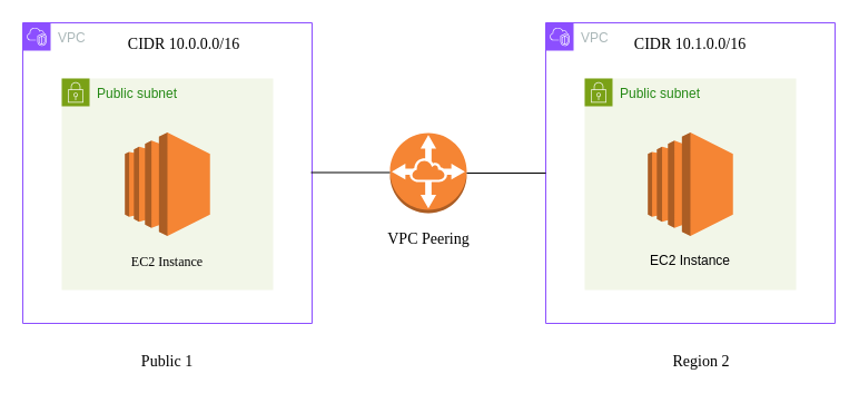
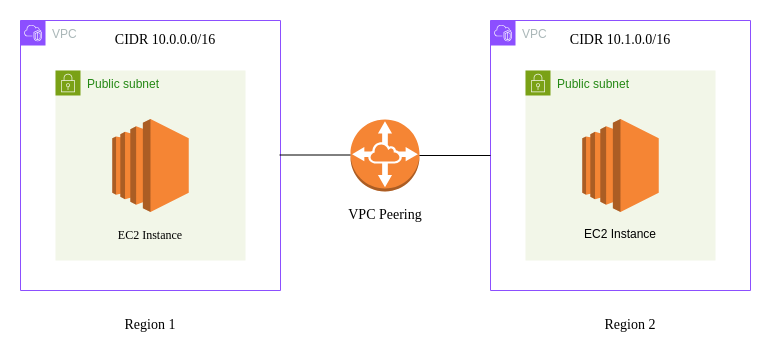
  <mxCell id="0" />
  <mxCell id="1" parent="0" />
  <mxCell id="2" value="VPC" style="points=[[0,0],[0.25,0],[0.5,0],[0.75,0],[1,0],[1,0.25],[1,0.5],[1,0.75],[1,1],[0.75,1],[0.5,1],[0.25,1],[0,1],[0,0.75],[0,0.5],[0,0.25]];outlineConnect=0;gradientColor=none;html=1;whiteSpace=wrap;fontSize=12;fontStyle=0;container=1;pointerEvents=0;collapsible=0;recursiveResize=0;shape=mxgraph.aws4.group;grIcon=mxgraph.aws4.group_vpc2;strokeColor=#8C4FFF;fillColor=none;verticalAlign=top;align=left;spacingLeft=30;fontColor=#AAB7B8;dashed=0;" parent="1" vertex="1"><mxGeometry x="20" y="20" width="260" height="270" as="geometry" /></mxCell>
  <mxCell id="3" value="Public subnet" style="points=[[0,0],[0.25,0],[0.5,0],[0.75,0],[1,0],[1,0.25],[1,0.5],[1,0.75],[1,1],[0.75,1],[0.5,1],[0.25,1],[0,1],[0,0.75],[0,0.5],[0,0.25]];outlineConnect=0;gradientColor=none;html=1;whiteSpace=wrap;fontSize=12;fontStyle=0;container=1;pointerEvents=0;collapsible=0;recursiveResize=0;shape=mxgraph.aws4.group;grIcon=mxgraph.aws4.group_security_group;grStroke=0;strokeColor=#7AA116;fillColor=#F2F6E8;verticalAlign=top;align=left;spacingLeft=30;fontColor=#248814;dashed=0;" parent="2" vertex="1"><mxGeometry x="35" y="50" width="190" height="190" as="geometry" /></mxCell>
  <mxCell id="4" value="" style="outlineConnect=0;dashed=0;verticalLabelPosition=bottom;verticalAlign=top;align=center;html=1;shape=mxgraph.aws3.ec2;fillColor=#F58534;gradientColor=none;" parent="3" vertex="1"><mxGeometry x="56.75" y="48.5" width="76.5" height="93" as="geometry" /></mxCell>
  <mxCell id="5" value="&lt;font style=&quot;font-size: 12px;&quot; face=&quot;Comic Sans MS&quot;&gt;EC2 Instance&lt;/font&gt;" style="text;html=1;align=center;verticalAlign=middle;whiteSpace=wrap;rounded=0;" parent="3" vertex="1"><mxGeometry x="50" y="150" width="90" height="30" as="geometry" /></mxCell>
  <mxCell id="6" value="&lt;font face=&quot;Comic Sans MS&quot;&gt;&lt;span style=&quot;font-size: 14px;&quot;&gt;CIDR 10.0.0.0/16&lt;/span&gt;&lt;/font&gt;" style="text;html=1;align=center;verticalAlign=middle;whiteSpace=wrap;rounded=0;" vertex="1" parent="2"><mxGeometry x="80.88" y="5" width="128.25" height="30" as="geometry" /></mxCell>
  <mxCell id="7" value="VPC" style="points=[[0,0],[0.25,0],[0.5,0],[0.75,0],[1,0],[1,0.25],[1,0.5],[1,0.75],[1,1],[0.75,1],[0.5,1],[0.25,1],[0,1],[0,0.75],[0,0.5],[0,0.25]];outlineConnect=0;gradientColor=none;html=1;whiteSpace=wrap;fontSize=12;fontStyle=0;container=1;pointerEvents=0;collapsible=0;recursiveResize=0;shape=mxgraph.aws4.group;grIcon=mxgraph.aws4.group_vpc2;strokeColor=#8C4FFF;fillColor=none;verticalAlign=top;align=left;spacingLeft=30;fontColor=#AAB7B8;dashed=0;" parent="1" vertex="1"><mxGeometry x="490" y="20" width="260" height="270" as="geometry" /></mxCell>
  <mxCell id="8" value="Public subnet" style="points=[[0,0],[0.25,0],[0.5,0],[0.75,0],[1,0],[1,0.25],[1,0.5],[1,0.75],[1,1],[0.75,1],[0.5,1],[0.25,1],[0,1],[0,0.75],[0,0.5],[0,0.25]];outlineConnect=0;gradientColor=none;html=1;whiteSpace=wrap;fontSize=12;fontStyle=0;container=1;pointerEvents=0;collapsible=0;recursiveResize=0;shape=mxgraph.aws4.group;grIcon=mxgraph.aws4.group_security_group;grStroke=0;strokeColor=#7AA116;fillColor=#F2F6E8;verticalAlign=top;align=left;spacingLeft=30;fontColor=#248814;dashed=0;" parent="7" vertex="1"><mxGeometry x="35" y="50" width="190" height="190" as="geometry" /></mxCell>
  <mxCell id="9" value="" style="outlineConnect=0;dashed=0;verticalLabelPosition=bottom;verticalAlign=top;align=center;html=1;shape=mxgraph.aws3.ec2;fillColor=#F58534;gradientColor=none;" parent="8" vertex="1"><mxGeometry x="56.75" y="48.5" width="76.5" height="93" as="geometry" /></mxCell>
  <mxCell id="10" value="EC2 Instance" style="text;whiteSpace=wrap;html=1;" parent="8" vertex="1"><mxGeometry x="56.75" y="150" width="110" height="40" as="geometry" /></mxCell>
  <mxCell id="11" value="&lt;font face=&quot;Comic Sans MS&quot;&gt;&lt;span style=&quot;font-size: 14px;&quot;&gt;CIDR 10.1.0.0/16&lt;/span&gt;&lt;/font&gt;" style="text;html=1;align=center;verticalAlign=middle;whiteSpace=wrap;rounded=0;" vertex="1" parent="7"><mxGeometry x="65.88" y="5" width="128.25" height="30" as="geometry" /></mxCell>
  <mxCell id="12" value="" style="outlineConnect=0;dashed=0;verticalLabelPosition=bottom;verticalAlign=top;align=center;html=1;shape=mxgraph.aws3.vpc_peering;fillColor=#F58534;gradientColor=none;" parent="1" vertex="1"><mxGeometry x="350" y="119" width="69" height="72" as="geometry" /></mxCell>
  <mxCell id="13" value="" style="endArrow=none;html=1;rounded=0;entryX=0;entryY=0.5;entryDx=0;entryDy=0;exitX=1;exitY=0.5;exitDx=0;exitDy=0;exitPerimeter=0;" parent="1" source="12" target="7" edge="1"><mxGeometry width="50" height="50" relative="1" as="geometry"><mxPoint x="420" y="230" as="sourcePoint" /><mxPoint x="470" y="180" as="targetPoint" /><Array as="points" /></mxGeometry></mxCell>
  <mxCell id="14" value="" style="endArrow=none;html=1;rounded=0;entryX=0;entryY=0.5;entryDx=0;entryDy=0;exitX=1;exitY=0.5;exitDx=0;exitDy=0;exitPerimeter=0;" parent="1" edge="1"><mxGeometry width="50" height="50" relative="1" as="geometry"><mxPoint x="279" y="154.5" as="sourcePoint" /><mxPoint x="350" y="154.5" as="targetPoint" /><Array as="points" /></mxGeometry></mxCell>
  <mxCell id="15" value="&lt;font face=&quot;Comic Sans MS&quot; style=&quot;font-size: 14px;&quot;&gt;VPC&amp;nbsp;Peering&lt;/font&gt;" style="text;html=1;align=center;verticalAlign=middle;whiteSpace=wrap;rounded=0;" parent="1" vertex="1"><mxGeometry x="354.5" y="200" width="60" height="30" as="geometry" /></mxCell>
- <mxCell id="16" value="&lt;font face=&quot;Comic Sans MS&quot;&gt;&lt;span style=&quot;font-size: 14px;&quot;&gt;Public 1&lt;/span&gt;&lt;/font&gt;" style="text;html=1;align=center;verticalAlign=middle;whiteSpace=wrap;rounded=0;" parent="1" vertex="1"><mxGeometry x="120" y="310" width="60" height="30" as="geometry" /></mxCell>
+ <mxCell id="16" value="&lt;font face=&quot;Comic Sans MS&quot;&gt;&lt;span style=&quot;font-size: 14px;&quot;&gt;Region 1&lt;/span&gt;&lt;/font&gt;" style="text;html=1;align=center;verticalAlign=middle;whiteSpace=wrap;rounded=0;" parent="1" vertex="1"><mxGeometry x="120" y="310" width="60" height="30" as="geometry" /></mxCell>
  <mxCell id="17" value="&lt;font face=&quot;Comic Sans MS&quot;&gt;&lt;span style=&quot;font-size: 14px;&quot;&gt;Region 2&lt;/span&gt;&lt;/font&gt;" style="text;html=1;align=center;verticalAlign=middle;whiteSpace=wrap;rounded=0;" parent="1" vertex="1"><mxGeometry x="600" y="310" width="60" height="30" as="geometry" /></mxCell>
